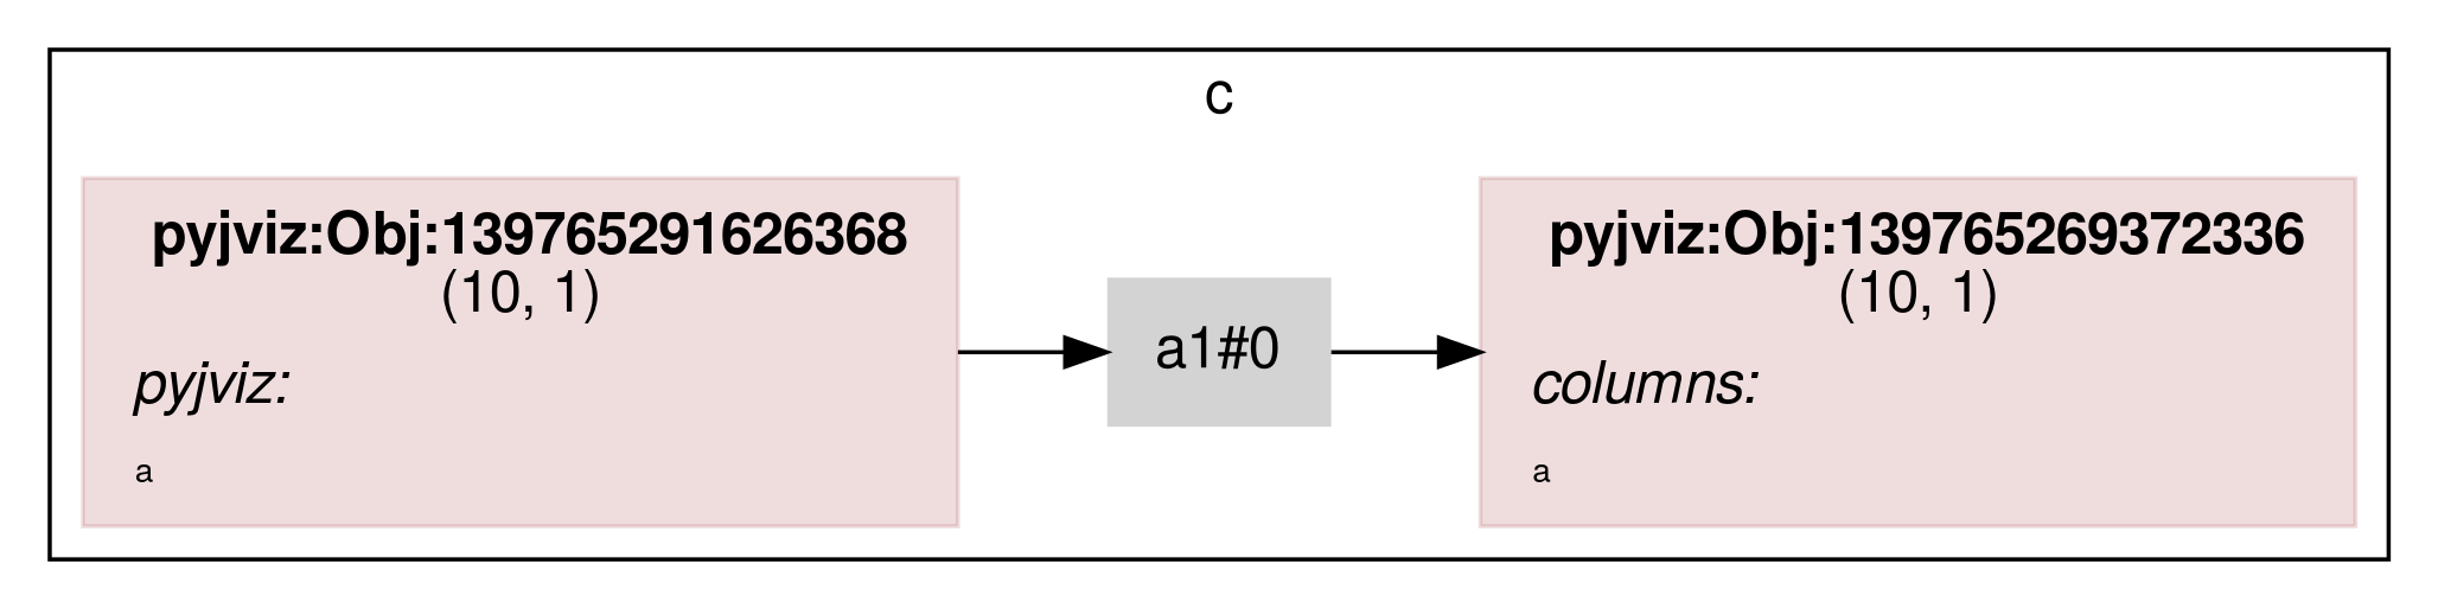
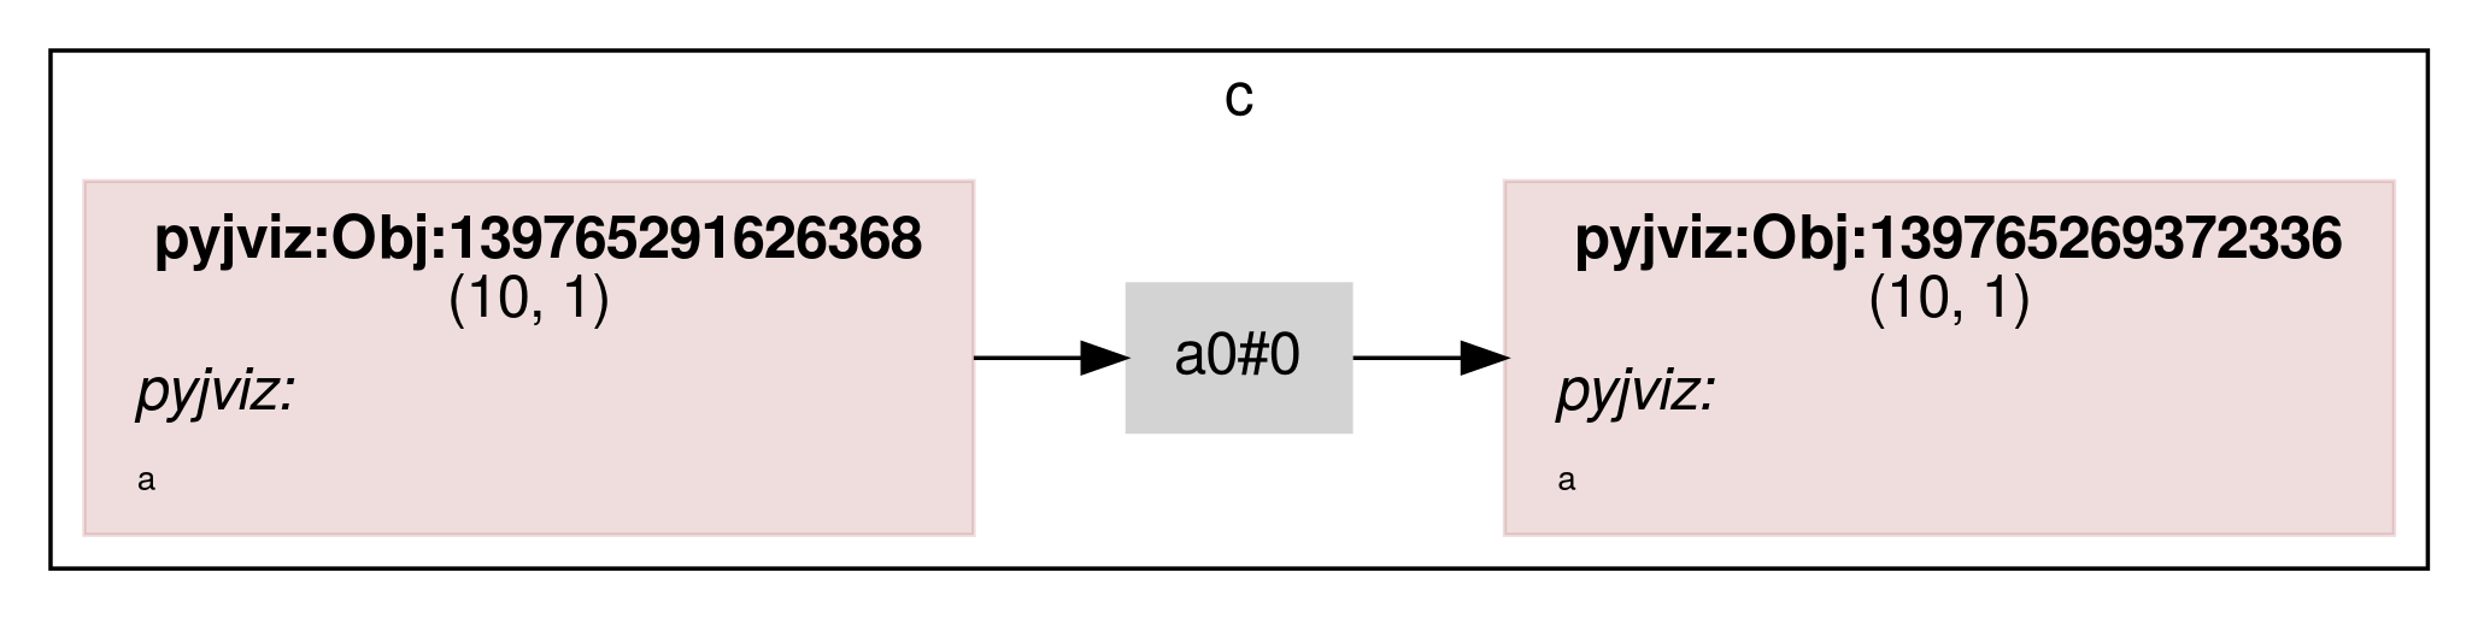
  digraph {
    fontname="Helvetica,Arial,sans-serif"
    rankdir=LR
    node [color="#88000022" fontname="Helvetica,Arial,sans-serif" pencolor="#00000044" shape=rect style=filled]
    edge [fontname="Helvetica,Arial,sans-serif"]
    n1 [label=<<table border="0" cellborder="0" cellspacing="0" cellpadding="4">                          <tr> <td> <b>pyjviz:Obj:139765291626368</b><br/>(10, 1)</td> </tr>                          <tr> <td align="left"><i>pyjviz:</i><br align="left"/></td></tr>                 <tr><td align="left"><FONT POINT-SIZE="8px">a</FONT></td></tr>                          </table>>]
-   n2 [label=<<table border="0" cellborder="0" cellspacing="0" cellpadding="4">                          <tr> <td> <b>pyjviz:Obj:139765269372336</b><br/>(10, 1)</td> </tr>                          <tr> <td align="left"><i>columns:</i><br align="left"/></td></tr>                 <tr><td align="left"><FONT POINT-SIZE="8px">a</FONT></td></tr>                          </table>>]
-   n3 [label="a1#0" shape=plaintext color=""]
+   n2 [label=<<table border="0" cellborder="0" cellspacing="0" cellpadding="4">                          <tr> <td> <b>pyjviz:Obj:139765269372336</b><br/>(10, 1)</td> </tr>                          <tr> <td align="left"><i>pyjviz:</i><br align="left"/></td></tr>                 <tr><td align="left"><FONT POINT-SIZE="8px">a</FONT></td></tr>                          </table>>]
+   n3 [label="a0#0" shape=plaintext color=""]
    subgraph cluster_1 {
      label=c
      n1
      n2
      n3
    }
    n1 -> n3
    n3 -> n2
  }
